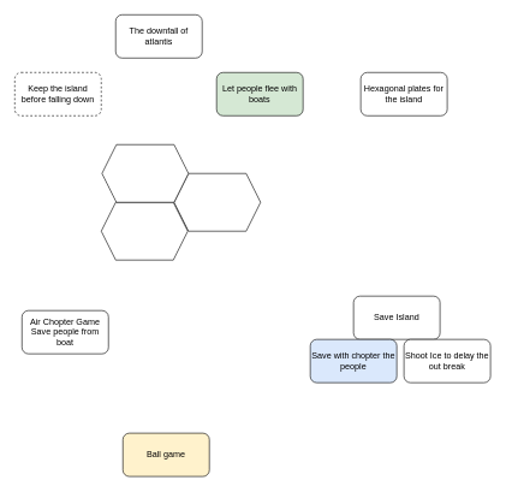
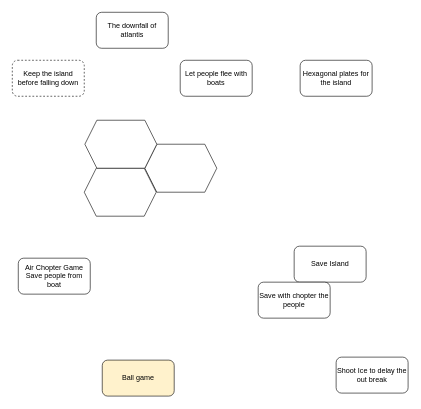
  <mxCell id="0" />
  <mxCell id="1" parent="0" />
  <mxCell id="2" value="The downfall of atlantis" style="rounded=1;whiteSpace=wrap;html=1;" vertex="1" parent="1"><mxGeometry x="160" y="20" width="120" height="60" as="geometry" /></mxCell>
  <mxCell id="3" value="Keep the island before falling down" style="rounded=1;whiteSpace=wrap;html=1;dashed=1;" vertex="1" parent="1"><mxGeometry x="20" y="100" width="120" height="60" as="geometry" /></mxCell>
- <mxCell id="4" value="Let people flee with boats" style="rounded=1;whiteSpace=wrap;html=1;fillColor=#d5e8d4;" vertex="1" parent="1"><mxGeometry x="300" y="100" width="120" height="60" as="geometry" /></mxCell>
+ <mxCell id="4" value="Let people flee with boats" style="rounded=1;whiteSpace=wrap;html=1;" vertex="1" parent="1"><mxGeometry x="300" y="100" width="120" height="60" as="geometry" /></mxCell>
  <mxCell id="5" value="Hexagonal plates for the island" style="rounded=1;whiteSpace=wrap;html=1;" vertex="1" parent="1"><mxGeometry x="500" y="100" width="120" height="60" as="geometry" /></mxCell>
  <mxCell id="6" value="" style="shape=hexagon;perimeter=hexagonPerimeter2;whiteSpace=wrap;html=1;fixedSize=1;" vertex="1" parent="1"><mxGeometry x="241" y="240" width="120" height="80" as="geometry" /></mxCell>
  <mxCell id="7" value="" style="shape=hexagon;perimeter=hexagonPerimeter2;whiteSpace=wrap;html=1;fixedSize=1;" vertex="1" parent="1"><mxGeometry x="140" y="280" width="120" height="80" as="geometry" /></mxCell>
  <mxCell id="8" value="" style="shape=hexagon;perimeter=hexagonPerimeter2;whiteSpace=wrap;html=1;fixedSize=1;" vertex="1" parent="1"><mxGeometry x="141" y="200" width="120" height="80" as="geometry" /></mxCell>
  <mxCell id="9" value="Air Chopter Game&lt;br&gt;Save people from&lt;br&gt;boat" style="rounded=1;whiteSpace=wrap;html=1;" vertex="1" parent="1"><mxGeometry x="30" y="430" width="120" height="60" as="geometry" /></mxCell>
  <mxCell id="10" value="Save Island" style="rounded=1;whiteSpace=wrap;html=1;" vertex="1" parent="1"><mxGeometry x="490" y="410" width="120" height="60" as="geometry" /></mxCell>
- <mxCell id="11" value="Shoot Ice to delay the out break" style="rounded=1;whiteSpace=wrap;html=1;" vertex="1" parent="1"><mxGeometry x="560" y="470" width="120" height="60" as="geometry" /></mxCell>
- <mxCell id="12" value="Save with chopter the people" style="rounded=1;whiteSpace=wrap;html=1;fillColor=#dae8fc;" vertex="1" parent="1"><mxGeometry x="430" y="470" width="120" height="60" as="geometry" /></mxCell>
+ <mxCell id="11" value="Shoot Ice to delay the out break" style="rounded=1;whiteSpace=wrap;html=1;" vertex="1" parent="1"><mxGeometry x="560" y="595" width="120" height="60" as="geometry" /></mxCell>
+ <mxCell id="12" value="Save with chopter the people" style="rounded=1;whiteSpace=wrap;html=1;" vertex="1" parent="1"><mxGeometry x="430" y="470" width="120" height="60" as="geometry" /></mxCell>
  <mxCell id="13" value="Ball game" style="rounded=1;whiteSpace=wrap;html=1;fillColor=#fff2cc;" vertex="1" parent="1"><mxGeometry x="170" y="600" width="120" height="60" as="geometry" /></mxCell>
